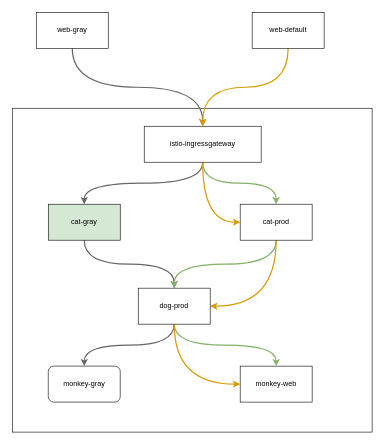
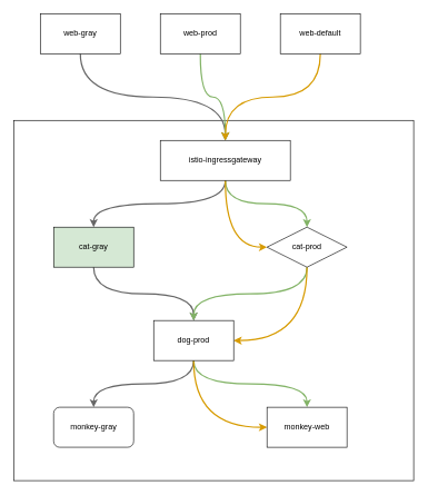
  <mxCell id="0" />
  <mxCell id="1" parent="0" />
  <mxCell id="2" value="" style="rounded=0;whiteSpace=wrap;html=1;" vertex="1" parent="1"><mxGeometry x="20" y="180" width="600" height="540" as="geometry" /></mxCell>
  <mxCell id="3" style="edgeStyle=orthogonalEdgeStyle;rounded=0;orthogonalLoop=1;jettySize=auto;html=1;entryX=0.5;entryY=0;entryDx=0;entryDy=0;curved=1;exitX=0.5;exitY=1;exitDx=0;exitDy=0;fillColor=#f5f5f5;strokeColor=#666666;strokeWidth=2;" edge="1" parent="1" source="4" target="12"><mxGeometry relative="1" as="geometry" /></mxCell>
  <mxCell id="4" value="web-gray" style="rounded=0;whiteSpace=wrap;html=1;" vertex="1" parent="1"><mxGeometry x="60" y="20" width="120" height="60" as="geometry" /></mxCell>
+ <mxCell id="5" style="edgeStyle=orthogonalEdgeStyle;curved=1;rounded=0;orthogonalLoop=1;jettySize=auto;html=1;entryX=0.5;entryY=0;entryDx=0;entryDy=0;fillColor=#d5e8d4;strokeColor=#82b366;strokeWidth=2;" edge="1" parent="1" source="6" target="12"><mxGeometry relative="1" as="geometry" /></mxCell>
+ <mxCell id="6" value="web-prod" style="rounded=0;whiteSpace=wrap;html=1;" vertex="1" parent="1"><mxGeometry x="240" y="20" width="120" height="60" as="geometry" /></mxCell>
  <mxCell id="7" style="edgeStyle=orthogonalEdgeStyle;curved=1;rounded=0;orthogonalLoop=1;jettySize=auto;html=1;entryX=0.5;entryY=0;entryDx=0;entryDy=0;exitX=0.5;exitY=1;exitDx=0;exitDy=0;fillColor=#ffe6cc;strokeColor=#d79b00;strokeWidth=2;" edge="1" parent="1" source="8" target="12"><mxGeometry relative="1" as="geometry" /></mxCell>
  <mxCell id="8" value="web-default" style="rounded=0;whiteSpace=wrap;html=1;" vertex="1" parent="1"><mxGeometry x="420" y="20" width="120" height="60" as="geometry" /></mxCell>
  <mxCell id="9" style="edgeStyle=orthogonalEdgeStyle;curved=1;rounded=0;orthogonalLoop=1;jettySize=auto;html=1;entryX=0.5;entryY=0;entryDx=0;entryDy=0;exitX=0.5;exitY=1;exitDx=0;exitDy=0;fillColor=#f5f5f5;strokeColor=#666666;strokeWidth=2;" edge="1" parent="1" source="12" target="14"><mxGeometry relative="1" as="geometry" /></mxCell>
  <mxCell id="10" style="edgeStyle=orthogonalEdgeStyle;curved=1;rounded=0;orthogonalLoop=1;jettySize=auto;html=1;entryX=0.5;entryY=0;entryDx=0;entryDy=0;exitX=0.5;exitY=1;exitDx=0;exitDy=0;fillColor=#d5e8d4;strokeColor=#82b366;strokeWidth=2;" edge="1" parent="1" source="12" target="17"><mxGeometry relative="1" as="geometry" /></mxCell>
  <mxCell id="11" style="edgeStyle=orthogonalEdgeStyle;curved=1;rounded=0;orthogonalLoop=1;jettySize=auto;html=1;entryX=0;entryY=0.5;entryDx=0;entryDy=0;strokeWidth=2;exitX=0.5;exitY=1;exitDx=0;exitDy=0;fillColor=#ffe6cc;strokeColor=#d79b00;" edge="1" parent="1" source="12" target="17"><mxGeometry relative="1" as="geometry" /></mxCell>
  <mxCell id="12" value="istio-ingressgateway" style="rounded=0;whiteSpace=wrap;html=1;" vertex="1" parent="1"><mxGeometry x="240" y="210" width="195" height="60" as="geometry" /></mxCell>
  <mxCell id="13" style="edgeStyle=orthogonalEdgeStyle;curved=1;rounded=0;orthogonalLoop=1;jettySize=auto;html=1;entryX=0.5;entryY=0;entryDx=0;entryDy=0;exitX=0.5;exitY=1;exitDx=0;exitDy=0;fillColor=#f5f5f5;strokeColor=#666666;strokeWidth=2;" edge="1" parent="1" source="14" target="21"><mxGeometry relative="1" as="geometry" /></mxCell>
  <mxCell id="14" value="cat-gray" style="rounded=0;whiteSpace=wrap;html=1;fillColor=#d5e8d4;" vertex="1" parent="1"><mxGeometry x="80" y="340" width="120" height="60" as="geometry" /></mxCell>
  <mxCell id="15" style="edgeStyle=orthogonalEdgeStyle;curved=1;rounded=0;orthogonalLoop=1;jettySize=auto;html=1;entryX=0.5;entryY=0;entryDx=0;entryDy=0;exitX=0.5;exitY=1;exitDx=0;exitDy=0;fillColor=#d5e8d4;strokeColor=#82b366;strokeWidth=2;" edge="1" parent="1" source="17" target="21"><mxGeometry relative="1" as="geometry" /></mxCell>
  <mxCell id="16" style="edgeStyle=orthogonalEdgeStyle;curved=1;rounded=0;orthogonalLoop=1;jettySize=auto;html=1;entryX=1;entryY=0.5;entryDx=0;entryDy=0;strokeWidth=2;exitX=0.5;exitY=1;exitDx=0;exitDy=0;fillColor=#ffe6cc;strokeColor=#d79b00;" edge="1" parent="1" source="17" target="21"><mxGeometry relative="1" as="geometry" /></mxCell>
- <mxCell id="17" value="cat-prod" style="rounded=0;whiteSpace=wrap;html=1;" vertex="1" parent="1"><mxGeometry x="400" y="340" width="120" height="60" as="geometry" /></mxCell>
+ <mxCell id="17" value="cat-prod" style="rhombus;whiteSpace=wrap;html=1;" vertex="1" parent="1"><mxGeometry x="400" y="340" width="120" height="60" as="geometry" /></mxCell>
  <mxCell id="18" style="edgeStyle=orthogonalEdgeStyle;curved=1;rounded=0;orthogonalLoop=1;jettySize=auto;html=1;entryX=0.5;entryY=0;entryDx=0;entryDy=0;exitX=0.5;exitY=1;exitDx=0;exitDy=0;fillColor=#f5f5f5;strokeColor=#666666;strokeWidth=2;" edge="1" parent="1" source="21" target="22"><mxGeometry relative="1" as="geometry" /></mxCell>
  <mxCell id="19" style="edgeStyle=orthogonalEdgeStyle;curved=1;rounded=0;orthogonalLoop=1;jettySize=auto;html=1;entryX=0.5;entryY=0;entryDx=0;entryDy=0;exitX=0.5;exitY=1;exitDx=0;exitDy=0;fillColor=#d5e8d4;strokeColor=#82b366;strokeWidth=2;" edge="1" parent="1" source="21" target="23"><mxGeometry relative="1" as="geometry" /></mxCell>
  <mxCell id="20" style="edgeStyle=orthogonalEdgeStyle;curved=1;rounded=0;orthogonalLoop=1;jettySize=auto;html=1;entryX=0;entryY=0.5;entryDx=0;entryDy=0;strokeWidth=2;exitX=0.5;exitY=1;exitDx=0;exitDy=0;fillColor=#ffe6cc;strokeColor=#d79b00;" edge="1" parent="1" source="21" target="23"><mxGeometry relative="1" as="geometry" /></mxCell>
  <mxCell id="21" value="dog-prod" style="rounded=0;whiteSpace=wrap;html=1;" vertex="1" parent="1"><mxGeometry x="230" y="480" width="120" height="60" as="geometry" /></mxCell>
  <mxCell id="22" value="monkey-gray" style="whiteSpace=wrap;html=1;rounded=1;" vertex="1" parent="1"><mxGeometry x="80" y="610" width="120" height="60" as="geometry" /></mxCell>
  <mxCell id="23" value="monkey-web" style="rounded=0;whiteSpace=wrap;html=1;" vertex="1" parent="1"><mxGeometry x="400" y="610" width="120" height="60" as="geometry" /></mxCell>
